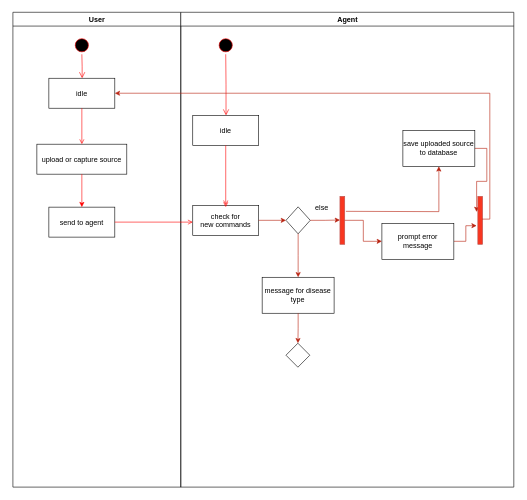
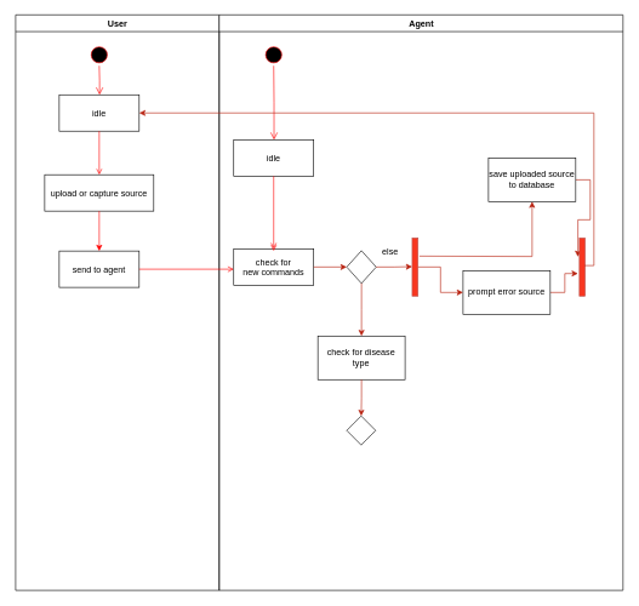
  <mxCell id="0" />
  <mxCell id="1" parent="0" />
  <mxCell id="2" value="User" style="swimlane;whiteSpace=wrap" parent="1" vertex="1"><mxGeometry x="20.5" y="20" width="280" height="792" as="geometry" /></mxCell>
  <mxCell id="3" value="" style="ellipse;shape=startState;fillColor=#000000;strokeColor=#ff0000;" parent="2" vertex="1"><mxGeometry x="100" y="40" width="30" height="30" as="geometry" /></mxCell>
  <mxCell id="4" value="" style="edgeStyle=elbowEdgeStyle;elbow=horizontal;verticalAlign=bottom;endArrow=open;endSize=8;strokeColor=#FF0000;endFill=1;rounded=0" parent="2" source="3" target="5" edge="1"><mxGeometry x="100" y="40" as="geometry"><mxPoint x="115" y="110" as="targetPoint" /></mxGeometry></mxCell>
  <mxCell id="5" value="idle" style="" parent="2" vertex="1"><mxGeometry x="60" y="110" width="110" height="50" as="geometry" /></mxCell>
  <mxCell id="6" value="upload or capture source" style="" parent="2" vertex="1"><mxGeometry x="40" y="220" width="150" height="50" as="geometry" /></mxCell>
  <mxCell id="7" value="" style="endArrow=open;strokeColor=#FF0000;endFill=1;rounded=0" parent="2" source="5" target="6" edge="1"><mxGeometry relative="1" as="geometry" /></mxCell>
  <mxCell id="8" value="send to agent" style="" parent="2" vertex="1"><mxGeometry x="60" y="325" width="110" height="50" as="geometry" /></mxCell>
  <mxCell id="9" value="" style="endArrow=classic;strokeColor=#FF0000;endFill=1;rounded=0;" parent="2" source="6" target="8" edge="1"><mxGeometry relative="1" as="geometry" /></mxCell>
  <mxCell id="10" value="Agent" style="swimlane;whiteSpace=wrap" parent="1" vertex="1"><mxGeometry x="300.5" y="20" width="555.5" height="792" as="geometry" /></mxCell>
  <mxCell id="11" value="" style="ellipse;shape=startState;fillColor=#000000;strokeColor=#ff0000;" parent="10" vertex="1"><mxGeometry x="60" y="40" width="30" height="30" as="geometry" /></mxCell>
  <mxCell id="12" value="" style="edgeStyle=elbowEdgeStyle;elbow=horizontal;verticalAlign=bottom;endArrow=open;endSize=8;strokeColor=#FF0000;endFill=1;rounded=0" parent="10" source="11" target="13" edge="1"><mxGeometry x="40" y="20" as="geometry"><mxPoint x="55" y="90" as="targetPoint" /></mxGeometry></mxCell>
  <mxCell id="13" value="idle" style="" parent="10" vertex="1"><mxGeometry x="20" y="172" width="110" height="50" as="geometry" /></mxCell>
  <mxCell id="14" value="check for &#10;new commands" style="" parent="10" vertex="1"><mxGeometry x="20" y="322" width="110" height="50" as="geometry" /></mxCell>
  <mxCell id="15" value="" style="endArrow=open;strokeColor=#FF0000;endFill=1;rounded=0" parent="10" source="13" target="14" edge="1"><mxGeometry relative="1" as="geometry" /></mxCell>
  <mxCell id="16" value="" style="endArrow=open;strokeColor=#FF0000;endFill=1;rounded=0" parent="10" source="14" edge="1"><mxGeometry relative="1" as="geometry"><mxPoint x="75" y="325" as="targetPoint" /></mxGeometry></mxCell>
  <mxCell id="17" value="" style="rhombus;whiteSpace=wrap;html=1;" vertex="1" parent="10"><mxGeometry x="175.5" y="324.5" width="40.5" height="45" as="geometry" /></mxCell>
  <mxCell id="18" value="" style="edgeStyle=orthogonalEdgeStyle;rounded=0;orthogonalLoop=1;jettySize=auto;html=1;fillColor=#f8cecc;strokeColor=#B8200F;" edge="1" parent="10" source="14" target="17"><mxGeometry relative="1" as="geometry" /></mxCell>
  <mxCell id="19" value="else" style="text;html=1;strokeColor=none;fillColor=none;align=center;verticalAlign=middle;whiteSpace=wrap;rounded=0;" vertex="1" parent="10"><mxGeometry x="205.5" y="312" width="60" height="30" as="geometry" /></mxCell>
  <mxCell id="20" value="" style="html=1;points=[];perimeter=orthogonalPerimeter;fillColor=#F83620;strokeColor=#b85450;direction=west;" vertex="1" parent="10"><mxGeometry x="265.5" y="307" width="8" height="80" as="geometry" /></mxCell>
  <mxCell id="21" value="" style="edgeStyle=orthogonalEdgeStyle;rounded=0;orthogonalLoop=1;jettySize=auto;html=1;strokeColor=#B8200F;entryX=1;entryY=0.506;entryDx=0;entryDy=0;entryPerimeter=0;" edge="1" parent="10" source="17" target="20"><mxGeometry relative="1" as="geometry"><mxPoint x="265" y="252" as="targetPoint" /></mxGeometry></mxCell>
- <mxCell id="22" value="message for disease&lt;br&gt;type" style="whiteSpace=wrap;html=1;" vertex="1" parent="10"><mxGeometry x="135.75" y="442" width="120" height="60" as="geometry" /></mxCell>
+ <mxCell id="22" value="check for disease&lt;br&gt;type" style="whiteSpace=wrap;html=1;" vertex="1" parent="10"><mxGeometry x="135.75" y="442" width="120" height="60" as="geometry" /></mxCell>
  <mxCell id="23" value="" style="edgeStyle=orthogonalEdgeStyle;rounded=0;orthogonalLoop=1;jettySize=auto;html=1;strokeColor=#B8200F;" edge="1" parent="10" source="17" target="22"><mxGeometry relative="1" as="geometry" /></mxCell>
  <mxCell id="24" style="edgeStyle=orthogonalEdgeStyle;rounded=0;orthogonalLoop=1;jettySize=auto;html=1;entryX=1.25;entryY=0.675;entryDx=0;entryDy=0;entryPerimeter=0;strokeColor=#B8200F;strokeWidth=1;" edge="1" parent="10" source="25" target="29"><mxGeometry relative="1" as="geometry" /></mxCell>
  <mxCell id="25" value="save uploaded source to database" style="whiteSpace=wrap;html=1;strokeColor=#000000;fillColor=default;" vertex="1" parent="10"><mxGeometry x="370.5" y="197" width="120" height="60" as="geometry" /></mxCell>
  <mxCell id="26" style="edgeStyle=orthogonalEdgeStyle;rounded=0;orthogonalLoop=1;jettySize=auto;html=1;entryX=1.25;entryY=0.388;entryDx=0;entryDy=0;entryPerimeter=0;strokeColor=#B8200F;strokeWidth=1;" edge="1" parent="10" source="27" target="29"><mxGeometry relative="1" as="geometry" /></mxCell>
- <mxCell id="27" value="prompt error message" style="whiteSpace=wrap;html=1;" vertex="1" parent="10"><mxGeometry x="335.5" y="352" width="120" height="60" as="geometry" /></mxCell>
+ <mxCell id="27" value="prompt error source" style="whiteSpace=wrap;html=1;" vertex="1" parent="10"><mxGeometry x="335.5" y="352" width="120" height="60" as="geometry" /></mxCell>
  <mxCell id="28" value="" style="edgeStyle=orthogonalEdgeStyle;rounded=0;orthogonalLoop=1;jettySize=auto;html=1;strokeColor=#B8200F;strokeWidth=1;" edge="1" parent="10" source="20" target="27"><mxGeometry relative="1" as="geometry" /></mxCell>
  <mxCell id="29" value="" style="html=1;points=[];perimeter=orthogonalPerimeter;fillColor=#F83620;strokeColor=#b85450;direction=west;" vertex="1" parent="10"><mxGeometry x="495.5" y="307" width="8" height="80" as="geometry" /></mxCell>
  <mxCell id="30" value="" style="rhombus;whiteSpace=wrap;html=1;" vertex="1" parent="10"><mxGeometry x="175.5" y="552" width="39.75" height="40" as="geometry" /></mxCell>
  <mxCell id="31" value="" style="edgeStyle=orthogonalEdgeStyle;rounded=0;orthogonalLoop=1;jettySize=auto;html=1;strokeColor=#B8200F;strokeWidth=1;" edge="1" parent="10" source="22" target="30"><mxGeometry relative="1" as="geometry" /></mxCell>
  <mxCell id="32" value="" style="endArrow=open;strokeColor=#FF0000;endFill=1;rounded=0" parent="1" source="8" edge="1"><mxGeometry relative="1" as="geometry"><mxPoint x="320.5" y="370" as="targetPoint" /></mxGeometry></mxCell>
  <mxCell id="33" value="" style="edgeStyle=orthogonalEdgeStyle;rounded=0;orthogonalLoop=1;jettySize=auto;html=1;strokeColor=#B8200F;strokeWidth=1;" edge="1" parent="1" target="25"><mxGeometry relative="1" as="geometry"><mxPoint x="576" y="352" as="sourcePoint" /></mxGeometry></mxCell>
  <mxCell id="34" style="edgeStyle=orthogonalEdgeStyle;rounded=0;orthogonalLoop=1;jettySize=auto;html=1;entryX=1;entryY=0.5;entryDx=0;entryDy=0;strokeColor=#B8200F;strokeWidth=1;exitX=0.125;exitY=0.525;exitDx=0;exitDy=0;exitPerimeter=0;" edge="1" parent="1" source="29" target="5"><mxGeometry relative="1" as="geometry"><Array as="points"><mxPoint x="816" y="365" /><mxPoint x="816" y="155" /></Array></mxGeometry></mxCell>
